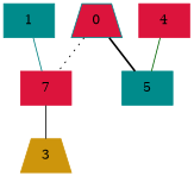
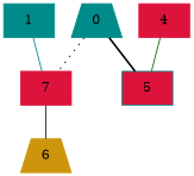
  graph {
    node [color=cyan4 shape=box style=filled]
    edge [color=black style=solid]
-   0 [shape=trapezium fillcolor=crimson]
+   0 [shape=trapezium]
    n2 [color=crimson label=7]
-   5
-   3 [color=darkgoldenrod3 shape=trapezium]
+   5 [fillcolor=crimson]
+   3 [color=darkgoldenrod3 shape=trapezium label=6]
    1
    4 [color=crimson]
    0 -- n2 [style=dotted]
    0 -- 5 [style=bold]
    n2 -- 3
    1 -- n2 [color=teal]
    4 -- 5 [color=darkgreen]
  }
